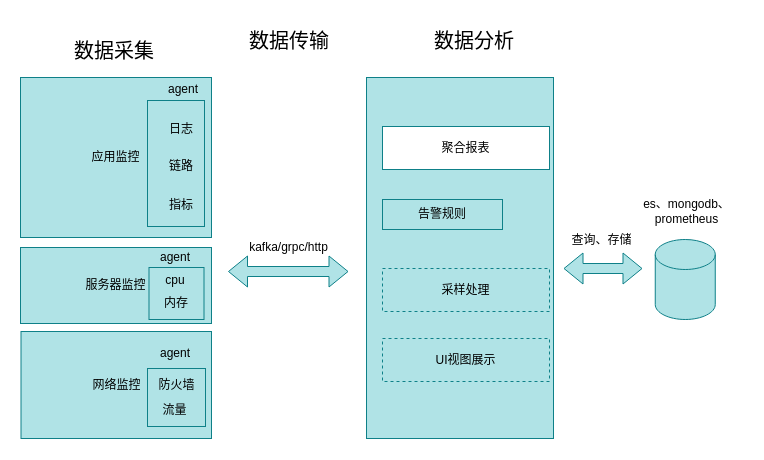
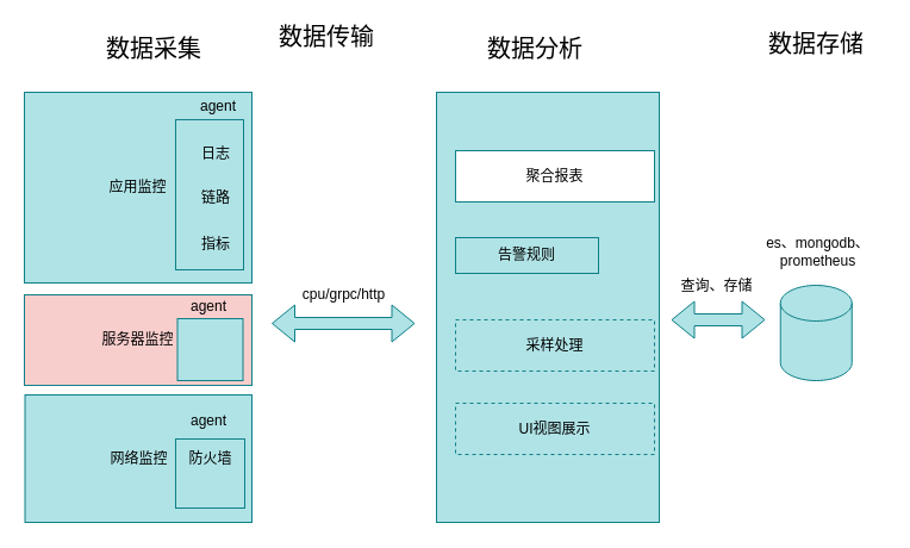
  <mxCell id="0" />
  <mxCell id="1" parent="0" />
  <mxCell id="2" value="&lt;font color=&quot;#000000&quot;&gt;应用监控&lt;/font&gt;" style="rounded=0;whiteSpace=wrap;html=1;fillColor=#b0e3e6;strokeColor=#0e8088;" vertex="1" parent="1"><mxGeometry x="20" y="77" width="191" height="160" as="geometry" /></mxCell>
- <mxCell id="3" value="&lt;font color=&quot;#000000&quot;&gt;服务器监控&lt;/font&gt;" style="rounded=0;whiteSpace=wrap;html=1;fillColor=#b0e3e6;strokeColor=#0e8088;" vertex="1" parent="1"><mxGeometry x="20" y="247" width="191" height="76" as="geometry" /></mxCell>
+ <mxCell id="3" value="&lt;font color=&quot;#000000&quot;&gt;服务器监控&lt;/font&gt;" style="rounded=0;whiteSpace=wrap;html=1;fillColor=#f8cecc;strokeColor=#0e8088;" vertex="1" parent="1"><mxGeometry x="20" y="247" width="191" height="76" as="geometry" /></mxCell>
  <mxCell id="4" value="&lt;font color=&quot;#000000&quot;&gt;网络监控&lt;/font&gt;" style="rounded=0;whiteSpace=wrap;html=1;fillColor=#b0e3e6;strokeColor=#0e8088;" vertex="1" parent="1"><mxGeometry x="20.5" y="331" width="190.5" height="107" as="geometry" /></mxCell>
  <mxCell id="5" value="" style="rounded=0;whiteSpace=wrap;html=1;fillColor=#b0e3e6;strokeColor=#0e8088;" vertex="1" parent="1"><mxGeometry x="147" y="100" width="57" height="126" as="geometry" /></mxCell>
  <mxCell id="6" value="" style="rounded=0;whiteSpace=wrap;html=1;fillColor=#b0e3e6;strokeColor=#0e8088;" vertex="1" parent="1"><mxGeometry x="148.5" y="267" width="55" height="52" as="geometry" /></mxCell>
  <mxCell id="7" value="日志" style="text;html=1;strokeColor=none;fillColor=none;align=center;verticalAlign=middle;whiteSpace=wrap;rounded=0;fontColor=#000000;" vertex="1" parent="1"><mxGeometry x="151" y="114" width="60" height="30" as="geometry" /></mxCell>
  <mxCell id="8" value="链路" style="text;html=1;strokeColor=none;fillColor=none;align=center;verticalAlign=middle;whiteSpace=wrap;rounded=0;fontColor=#000000;" vertex="1" parent="1"><mxGeometry x="151" y="151" width="60" height="30" as="geometry" /></mxCell>
  <mxCell id="9" value="指标" style="text;html=1;strokeColor=none;fillColor=none;align=center;verticalAlign=middle;whiteSpace=wrap;rounded=0;fontColor=#000000;" vertex="1" parent="1"><mxGeometry x="151" y="190" width="60" height="30" as="geometry" /></mxCell>
  <mxCell id="10" value="agent" style="text;html=1;strokeColor=none;fillColor=none;align=center;verticalAlign=middle;whiteSpace=wrap;rounded=0;fontColor=#000000;" vertex="1" parent="1"><mxGeometry x="161" y="80" width="44" height="18" as="geometry" /></mxCell>
- <mxCell id="11" value="cpu" style="text;html=1;strokeColor=none;fillColor=none;align=center;verticalAlign=middle;whiteSpace=wrap;rounded=0;fontColor=#000000;" vertex="1" parent="1"><mxGeometry x="153.5" y="272" width="42" height="16" as="geometry" /></mxCell>
- <mxCell id="12" value="内存" style="text;html=1;strokeColor=none;fillColor=none;align=center;verticalAlign=middle;whiteSpace=wrap;rounded=0;fontColor=#000000;" vertex="1" parent="1"><mxGeometry x="155" y="295" width="42" height="16" as="geometry" /></mxCell>
  <mxCell id="13" value="" style="rounded=0;whiteSpace=wrap;html=1;fillColor=#b0e3e6;strokeColor=#0e8088;" vertex="1" parent="1"><mxGeometry x="147" y="368" width="58" height="58" as="geometry" /></mxCell>
- <mxCell id="14" value="流量" style="text;html=1;strokeColor=none;fillColor=none;align=center;verticalAlign=middle;whiteSpace=wrap;rounded=0;fontColor=#000000;" vertex="1" parent="1"><mxGeometry x="155" y="401" width="39" height="17" as="geometry" /></mxCell>
  <mxCell id="15" value="防火墙" style="text;html=1;strokeColor=none;fillColor=none;align=center;verticalAlign=middle;whiteSpace=wrap;rounded=0;fontColor=#000000;" vertex="1" parent="1"><mxGeometry x="156.5" y="376" width="39" height="17" as="geometry" /></mxCell>
  <mxCell id="16" value="agent" style="text;html=1;strokeColor=none;fillColor=none;align=center;verticalAlign=middle;whiteSpace=wrap;rounded=0;fontColor=#000000;" vertex="1" parent="1"><mxGeometry x="144.5" y="338" width="60" height="30" as="geometry" /></mxCell>
  <mxCell id="17" value="agent" style="text;html=1;strokeColor=none;fillColor=none;align=center;verticalAlign=middle;whiteSpace=wrap;rounded=0;fontColor=#000000;" vertex="1" parent="1"><mxGeometry x="144.5" y="242" width="60" height="30" as="geometry" /></mxCell>
- <mxCell id="18" value="kafka/grpc/http" style="text;html=1;strokeColor=none;fillColor=none;align=center;verticalAlign=middle;whiteSpace=wrap;rounded=0;fontColor=#000000;" vertex="1" parent="1"><mxGeometry x="236" y="230" width="105" height="33" as="geometry" /></mxCell>
- <mxCell id="19" value="&lt;font style=&quot;font-size: 20px&quot;&gt;数据采集&lt;/font&gt;" style="text;html=1;strokeColor=none;fillColor=none;align=center;verticalAlign=middle;whiteSpace=wrap;rounded=0;fontColor=#000000;" vertex="1" parent="1"><mxGeometry x="57" y="35" width="113.5" height="30" as="geometry" /></mxCell>
- <mxCell id="20" value="&lt;font style=&quot;font-size: 20px&quot;&gt;数据传输&lt;/font&gt;" style="text;html=1;strokeColor=none;fillColor=none;align=center;verticalAlign=middle;whiteSpace=wrap;rounded=0;fontColor=#000000;" vertex="1" parent="1"><mxGeometry x="231.75" y="25" width="113.5" height="30" as="geometry" /></mxCell>
- <mxCell id="21" value="&lt;font style=&quot;font-size: 20px&quot;&gt;数据分析&lt;/font&gt;" style="text;html=1;strokeColor=none;fillColor=none;align=center;verticalAlign=middle;whiteSpace=wrap;rounded=0;fontColor=#000000;" vertex="1" parent="1"><mxGeometry x="417" y="25" width="113.5" height="30" as="geometry" /></mxCell>
+ <mxCell id="18" value="cpu/grpc/http" style="text;html=1;strokeColor=none;fillColor=none;align=center;verticalAlign=middle;whiteSpace=wrap;rounded=0;fontColor=#000000;" vertex="1" parent="1"><mxGeometry x="236" y="230" width="105" height="33" as="geometry" /></mxCell>
+ <mxCell id="19" value="&lt;font style=&quot;font-size: 20px&quot;&gt;数据采集&lt;/font&gt;" style="text;html=1;strokeColor=none;fillColor=none;align=center;verticalAlign=middle;whiteSpace=wrap;rounded=0;fontColor=#000000;" vertex="1" parent="1"><mxGeometry x="72" y="25" width="113.5" height="30" as="geometry" /></mxCell>
+ <mxCell id="20" value="&lt;font style=&quot;font-size: 20px&quot;&gt;数据传输&lt;/font&gt;" style="text;html=1;strokeColor=none;fillColor=none;align=center;verticalAlign=middle;whiteSpace=wrap;rounded=0;fontColor=#000000;" vertex="1" parent="1"><mxGeometry x="216.75" y="15" width="113.5" height="30" as="geometry" /></mxCell>
+ <mxCell id="21" value="&lt;font style=&quot;font-size: 20px&quot;&gt;数据分析&lt;/font&gt;" style="text;html=1;strokeColor=none;fillColor=none;align=center;verticalAlign=middle;whiteSpace=wrap;rounded=0;fontColor=#000000;" vertex="1" parent="1"><mxGeometry x="392" y="25" width="113.5" height="30" as="geometry" /></mxCell>
  <mxCell id="22" value="" style="rounded=0;whiteSpace=wrap;html=1;fillColor=#b0e3e6;strokeColor=#0e8088;" vertex="1" parent="1"><mxGeometry x="366" y="77" width="187" height="361" as="geometry" /></mxCell>
  <mxCell id="23" value="&lt;font color=&quot;#000000&quot;&gt;聚合报表&lt;/font&gt;" style="rounded=0;whiteSpace=wrap;html=1;fillColor=#ffffff;strokeColor=#0e8088;" vertex="1" parent="1"><mxGeometry x="382" y="126" width="167" height="43" as="geometry" /></mxCell>
  <mxCell id="24" value="&lt;font color=&quot;#000000&quot;&gt;告警规则&lt;/font&gt;" style="rounded=0;whiteSpace=wrap;html=1;fillColor=#b0e3e6;strokeColor=#0e8088;" vertex="1" parent="1"><mxGeometry x="382" y="199" width="120" height="30" as="geometry" /></mxCell>
  <mxCell id="25" value="&lt;font color=&quot;#000000&quot;&gt;采样处理&lt;/font&gt;" style="rounded=0;whiteSpace=wrap;html=1;fillColor=#b0e3e6;strokeColor=#0e8088;dashed=1;" vertex="1" parent="1"><mxGeometry x="382" y="268" width="167" height="43" as="geometry" /></mxCell>
  <mxCell id="26" value="&lt;font color=&quot;#000000&quot;&gt;UI视图展示&lt;/font&gt;" style="rounded=0;whiteSpace=wrap;html=1;fillColor=#b0e3e6;strokeColor=#0e8088;dashed=1;" vertex="1" parent="1"><mxGeometry x="382" y="338" width="167" height="43" as="geometry" /></mxCell>
  <mxCell id="27" value="" style="shape=cylinder3;whiteSpace=wrap;html=1;boundedLbl=1;backgroundOutline=1;size=15;fontSize=20;fillColor=#b0e3e6;strokeColor=#0e8088;" vertex="1" parent="1"><mxGeometry x="654.75" y="239" width="60" height="80" as="geometry" /></mxCell>
+ <mxCell id="28" value="&lt;font style=&quot;font-size: 20px&quot;&gt;数据存储&lt;/font&gt;" style="text;html=1;strokeColor=none;fillColor=none;align=center;verticalAlign=middle;whiteSpace=wrap;rounded=0;fontColor=#000000;" vertex="1" parent="1"><mxGeometry x="628" y="20.5" width="113.5" height="30" as="geometry" /></mxCell>
  <mxCell id="29" value="es、mongodb、prometheus" style="text;html=1;strokeColor=none;fillColor=none;align=center;verticalAlign=middle;whiteSpace=wrap;rounded=0;fontColor=#000000;" vertex="1" parent="1"><mxGeometry x="633.75" y="194.5" width="105" height="33" as="geometry" /></mxCell>
  <mxCell id="30" value="" style="shape=flexArrow;endArrow=classic;startArrow=classic;html=1;fontSize=20;fontColor=#000000;fillColor=#b0e3e6;strokeColor=#0e8088;" edge="1" parent="1"><mxGeometry width="100" height="100" relative="1" as="geometry"><mxPoint x="227.5" y="271" as="sourcePoint" /><mxPoint x="348" y="271" as="targetPoint" /></mxGeometry></mxCell>
  <mxCell id="31" value="" style="shape=flexArrow;endArrow=classic;startArrow=classic;html=1;fontSize=20;fontColor=#000000;fillColor=#b0e3e6;strokeColor=#0e8088;" edge="1" parent="1"><mxGeometry width="100" height="100" relative="1" as="geometry"><mxPoint x="563" y="268" as="sourcePoint" /><mxPoint x="642" y="268" as="targetPoint" /></mxGeometry></mxCell>
  <mxCell id="32" value="查询、存储" style="text;html=1;strokeColor=none;fillColor=none;align=center;verticalAlign=middle;whiteSpace=wrap;rounded=0;fontColor=#000000;" vertex="1" parent="1"><mxGeometry x="549" y="223" width="105" height="33" as="geometry" /></mxCell>
